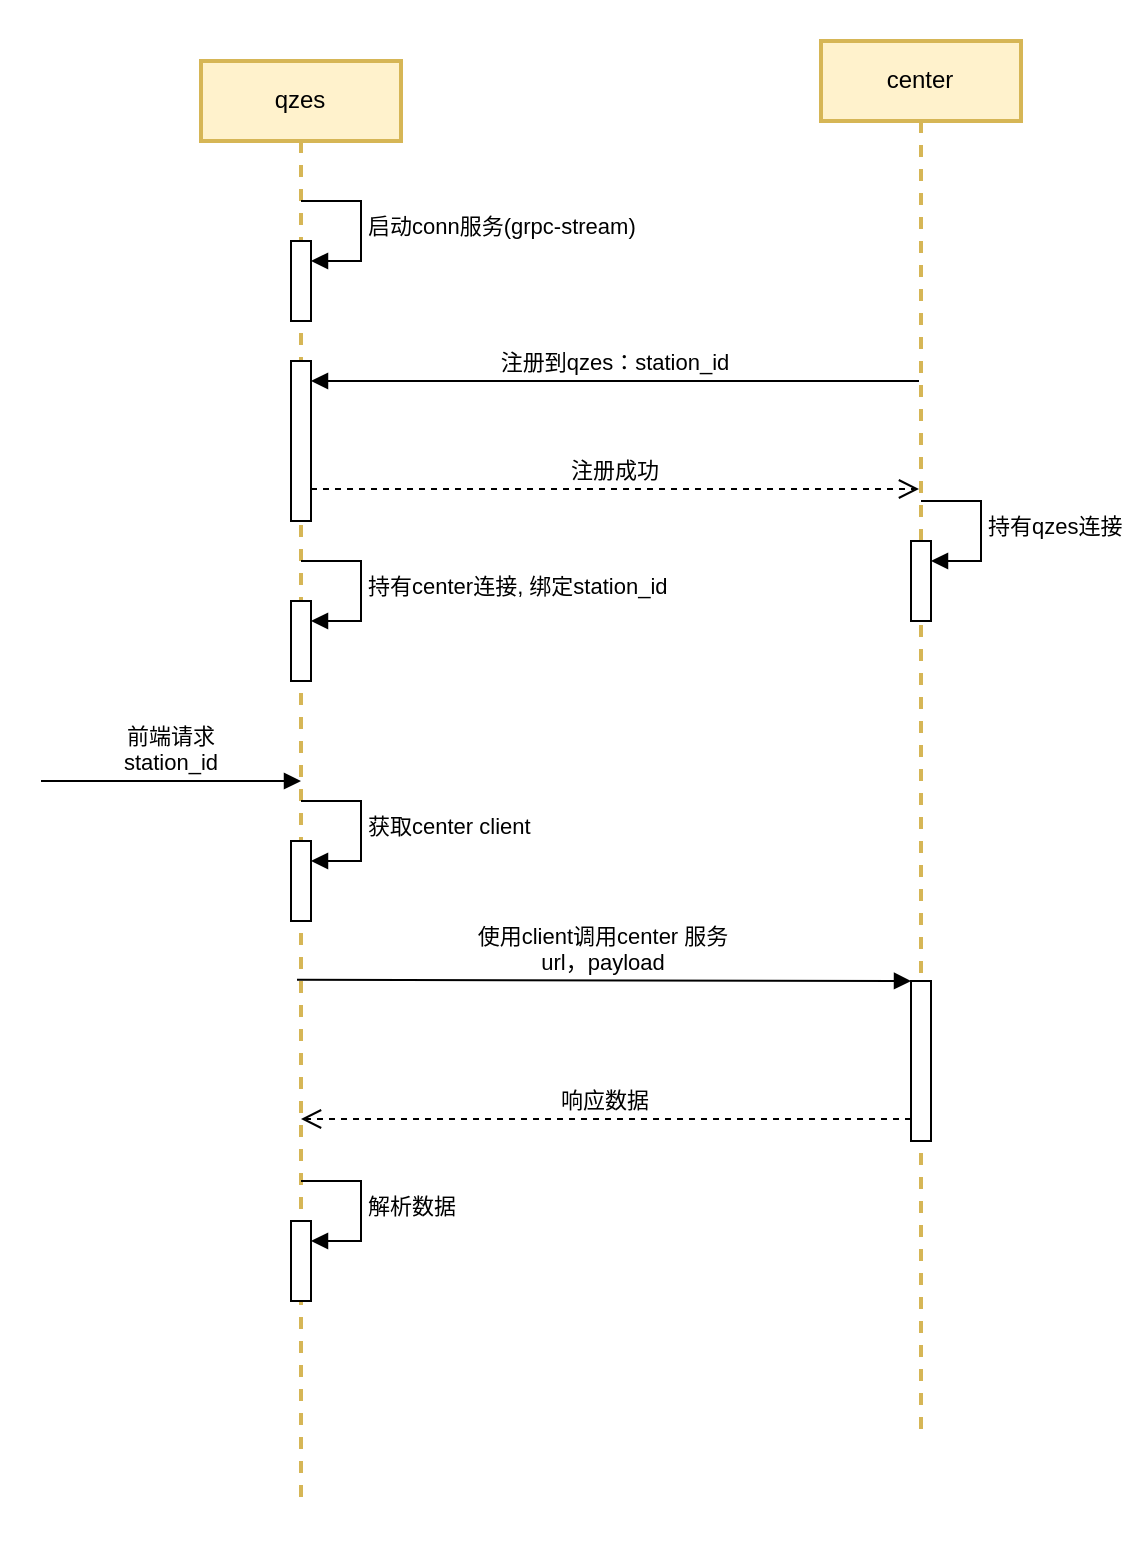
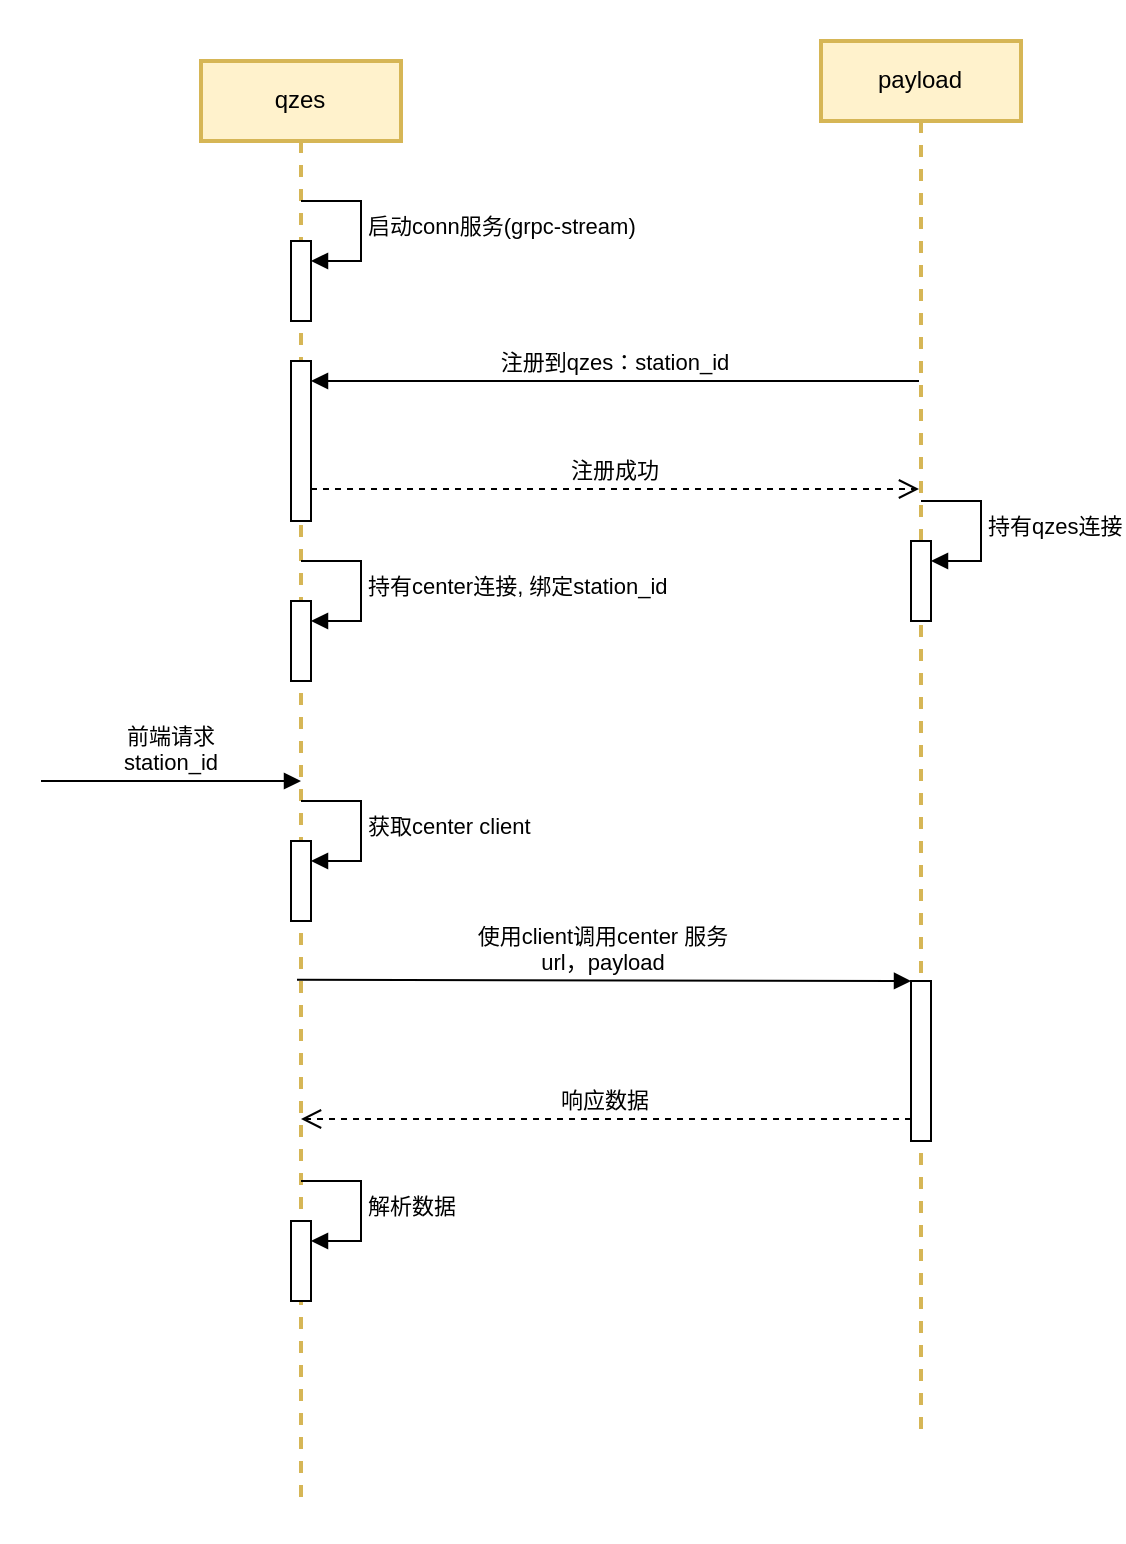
  <mxCell id="0" />
  <mxCell id="1" parent="0" />
  <mxCell id="2" value="qzes" style="shape=umlLifeline;perimeter=lifelinePerimeter;whiteSpace=wrap;html=1;container=0;dropTarget=0;collapsible=0;recursiveResize=0;outlineConnect=0;portConstraint=eastwest;newEdgeStyle={&quot;edgeStyle&quot;:&quot;elbowEdgeStyle&quot;,&quot;elbow&quot;:&quot;vertical&quot;,&quot;curved&quot;:0,&quot;rounded&quot;:0};fillColor=#fff2cc;strokeColor=#d6b656;strokeWidth=2;" parent="1" vertex="1"><mxGeometry x="100" y="30" width="100" height="720" as="geometry" /></mxCell>
  <mxCell id="3" value="" style="html=1;points=[];perimeter=orthogonalPerimeter;outlineConnect=0;targetShapes=umlLifeline;portConstraint=eastwest;newEdgeStyle={&quot;edgeStyle&quot;:&quot;elbowEdgeStyle&quot;,&quot;elbow&quot;:&quot;vertical&quot;,&quot;curved&quot;:0,&quot;rounded&quot;:0};" vertex="1" parent="2"><mxGeometry x="45" y="90" width="10" height="40" as="geometry" /></mxCell>
  <mxCell id="4" value="启动conn服务(grpc-stream)" style="html=1;align=left;spacingLeft=2;endArrow=block;rounded=0;edgeStyle=orthogonalEdgeStyle;curved=0;rounded=0;" edge="1" target="3" parent="2"><mxGeometry relative="1" as="geometry"><mxPoint x="50" y="70" as="sourcePoint" /><Array as="points"><mxPoint x="80" y="100" /></Array></mxGeometry></mxCell>
  <mxCell id="5" value="" style="html=1;points=[];perimeter=orthogonalPerimeter;outlineConnect=0;targetShapes=umlLifeline;portConstraint=eastwest;newEdgeStyle={&quot;edgeStyle&quot;:&quot;elbowEdgeStyle&quot;,&quot;elbow&quot;:&quot;vertical&quot;,&quot;curved&quot;:0,&quot;rounded&quot;:0};" vertex="1" parent="2"><mxGeometry x="45" y="150" width="10" height="80" as="geometry" /></mxCell>
  <mxCell id="6" value="" style="html=1;points=[];perimeter=orthogonalPerimeter;outlineConnect=0;targetShapes=umlLifeline;portConstraint=eastwest;newEdgeStyle={&quot;edgeStyle&quot;:&quot;elbowEdgeStyle&quot;,&quot;elbow&quot;:&quot;vertical&quot;,&quot;curved&quot;:0,&quot;rounded&quot;:0};" vertex="1" parent="2"><mxGeometry x="45" y="270" width="10" height="40" as="geometry" /></mxCell>
  <mxCell id="7" value="持有center连接,&amp;nbsp;绑定station_id" style="html=1;align=left;spacingLeft=2;endArrow=block;rounded=0;edgeStyle=orthogonalEdgeStyle;curved=0;rounded=0;" edge="1" target="6" parent="2"><mxGeometry relative="1" as="geometry"><mxPoint x="50" y="250" as="sourcePoint" /><Array as="points"><mxPoint x="80" y="280" /></Array></mxGeometry></mxCell>
  <mxCell id="8" value="" style="html=1;points=[];perimeter=orthogonalPerimeter;outlineConnect=0;targetShapes=umlLifeline;portConstraint=eastwest;newEdgeStyle={&quot;edgeStyle&quot;:&quot;elbowEdgeStyle&quot;,&quot;elbow&quot;:&quot;vertical&quot;,&quot;curved&quot;:0,&quot;rounded&quot;:0};" vertex="1" parent="2"><mxGeometry x="45" y="390" width="10" height="40" as="geometry" /></mxCell>
  <mxCell id="9" value="获取center client" style="html=1;align=left;spacingLeft=2;endArrow=block;rounded=0;edgeStyle=orthogonalEdgeStyle;curved=0;rounded=0;" edge="1" target="8" parent="2"><mxGeometry relative="1" as="geometry"><mxPoint x="50" y="370" as="sourcePoint" /><Array as="points"><mxPoint x="80" y="400" /></Array></mxGeometry></mxCell>
  <mxCell id="10" value="" style="html=1;points=[];perimeter=orthogonalPerimeter;outlineConnect=0;targetShapes=umlLifeline;portConstraint=eastwest;newEdgeStyle={&quot;edgeStyle&quot;:&quot;elbowEdgeStyle&quot;,&quot;elbow&quot;:&quot;vertical&quot;,&quot;curved&quot;:0,&quot;rounded&quot;:0};" vertex="1" parent="2"><mxGeometry x="45" y="580" width="10" height="40" as="geometry" /></mxCell>
  <mxCell id="11" value="解析数据" style="html=1;align=left;spacingLeft=2;endArrow=block;rounded=0;edgeStyle=orthogonalEdgeStyle;curved=0;rounded=0;" edge="1" target="10" parent="2"><mxGeometry relative="1" as="geometry"><mxPoint x="50" y="560" as="sourcePoint" /><Array as="points"><mxPoint x="80" y="590" /></Array></mxGeometry></mxCell>
- <mxCell id="12" value="center" style="shape=umlLifeline;perimeter=lifelinePerimeter;whiteSpace=wrap;html=1;container=0;dropTarget=0;collapsible=0;recursiveResize=0;outlineConnect=0;portConstraint=eastwest;newEdgeStyle={&quot;edgeStyle&quot;:&quot;elbowEdgeStyle&quot;,&quot;elbow&quot;:&quot;vertical&quot;,&quot;curved&quot;:0,&quot;rounded&quot;:0};fillColor=#fff2cc;strokeColor=#d6b656;strokeWidth=2;" parent="1" vertex="1"><mxGeometry x="410" y="20" width="100" height="700" as="geometry" /></mxCell>
+ <mxCell id="12" value="payload" style="shape=umlLifeline;perimeter=lifelinePerimeter;whiteSpace=wrap;html=1;container=0;dropTarget=0;collapsible=0;recursiveResize=0;outlineConnect=0;portConstraint=eastwest;newEdgeStyle={&quot;edgeStyle&quot;:&quot;elbowEdgeStyle&quot;,&quot;elbow&quot;:&quot;vertical&quot;,&quot;curved&quot;:0,&quot;rounded&quot;:0};fillColor=#fff2cc;strokeColor=#d6b656;strokeWidth=2;" parent="1" vertex="1"><mxGeometry x="410" y="20" width="100" height="700" as="geometry" /></mxCell>
  <mxCell id="13" value="" style="html=1;points=[];perimeter=orthogonalPerimeter;outlineConnect=0;targetShapes=umlLifeline;portConstraint=eastwest;newEdgeStyle={&quot;edgeStyle&quot;:&quot;elbowEdgeStyle&quot;,&quot;elbow&quot;:&quot;vertical&quot;,&quot;curved&quot;:0,&quot;rounded&quot;:0};" vertex="1" parent="12"><mxGeometry x="45" y="250" width="10" height="40" as="geometry" /></mxCell>
  <mxCell id="14" value="持有qzes连接" style="html=1;align=left;spacingLeft=2;endArrow=block;rounded=0;edgeStyle=orthogonalEdgeStyle;curved=0;rounded=0;" edge="1" target="13" parent="12"><mxGeometry relative="1" as="geometry"><mxPoint x="50" y="230" as="sourcePoint" /><Array as="points"><mxPoint x="80" y="260" /></Array></mxGeometry></mxCell>
  <mxCell id="15" value="" style="html=1;points=[];perimeter=orthogonalPerimeter;outlineConnect=0;targetShapes=umlLifeline;portConstraint=eastwest;newEdgeStyle={&quot;edgeStyle&quot;:&quot;elbowEdgeStyle&quot;,&quot;elbow&quot;:&quot;vertical&quot;,&quot;curved&quot;:0,&quot;rounded&quot;:0};" vertex="1" parent="12"><mxGeometry x="45" y="470" width="10" height="80" as="geometry" /></mxCell>
  <mxCell id="16" value="注册到qzes：station_id" style="html=1;verticalAlign=bottom;endArrow=block;edgeStyle=elbowEdgeStyle;elbow=vertical;curved=0;rounded=0;" edge="1" parent="1"><mxGeometry relative="1" as="geometry"><mxPoint x="459" y="190" as="sourcePoint" /><mxPoint x="155" y="190" as="targetPoint" /></mxGeometry></mxCell>
  <mxCell id="17" value="注册成功" style="html=1;verticalAlign=bottom;endArrow=open;dashed=1;endSize=8;edgeStyle=elbowEdgeStyle;elbow=horizontal;curved=0;rounded=0;" edge="1" parent="1"><mxGeometry relative="1" as="geometry"><mxPoint x="459" y="244" as="targetPoint" /><mxPoint x="155" y="244" as="sourcePoint" /></mxGeometry></mxCell>
  <mxCell id="18" value="前端请求&lt;br&gt;station_id" style="html=1;verticalAlign=bottom;endArrow=block;edgeStyle=elbowEdgeStyle;elbow=horizontal;curved=0;rounded=0;" edge="1" parent="1"><mxGeometry width="80" relative="1" as="geometry"><mxPoint x="20" y="390" as="sourcePoint" /><mxPoint x="150" y="390" as="targetPoint" /></mxGeometry></mxCell>
  <mxCell id="19" value="使用client调用center&amp;nbsp;服务&lt;br&gt;url，payload" style="html=1;verticalAlign=bottom;endArrow=block;edgeStyle=elbowEdgeStyle;elbow=vertical;curved=0;rounded=0;exitX=0.48;exitY=0.638;exitDx=0;exitDy=0;exitPerimeter=0;" edge="1" target="15" parent="1" source="2"><mxGeometry relative="1" as="geometry"><mxPoint x="385" y="490" as="sourcePoint" /></mxGeometry></mxCell>
  <mxCell id="20" value="响应数据" style="html=1;verticalAlign=bottom;endArrow=open;dashed=1;endSize=8;edgeStyle=elbowEdgeStyle;elbow=vertical;curved=0;rounded=0;" edge="1" parent="1"><mxGeometry relative="1" as="geometry"><mxPoint x="150" y="559" as="targetPoint" /><mxPoint x="455" y="559" as="sourcePoint" /></mxGeometry></mxCell>
